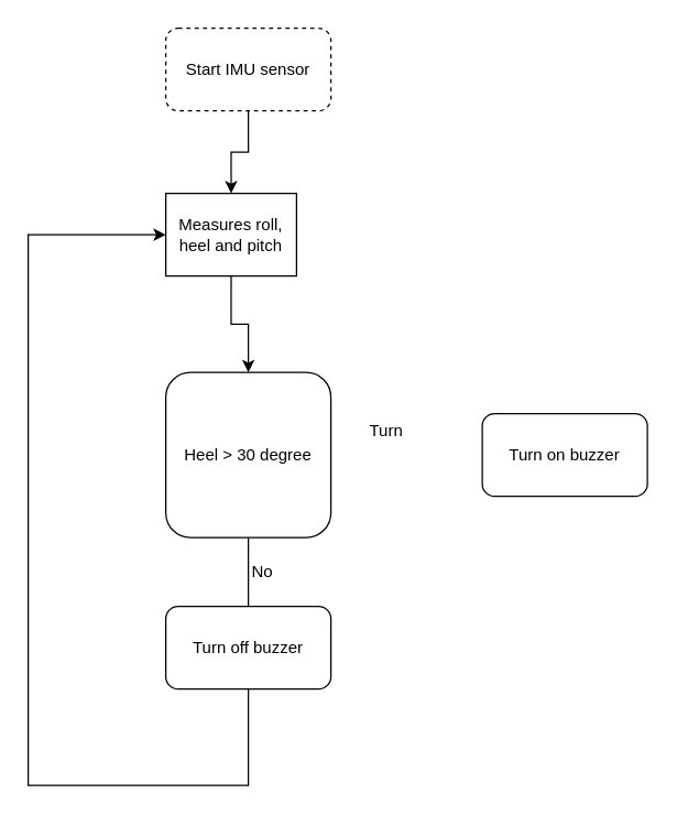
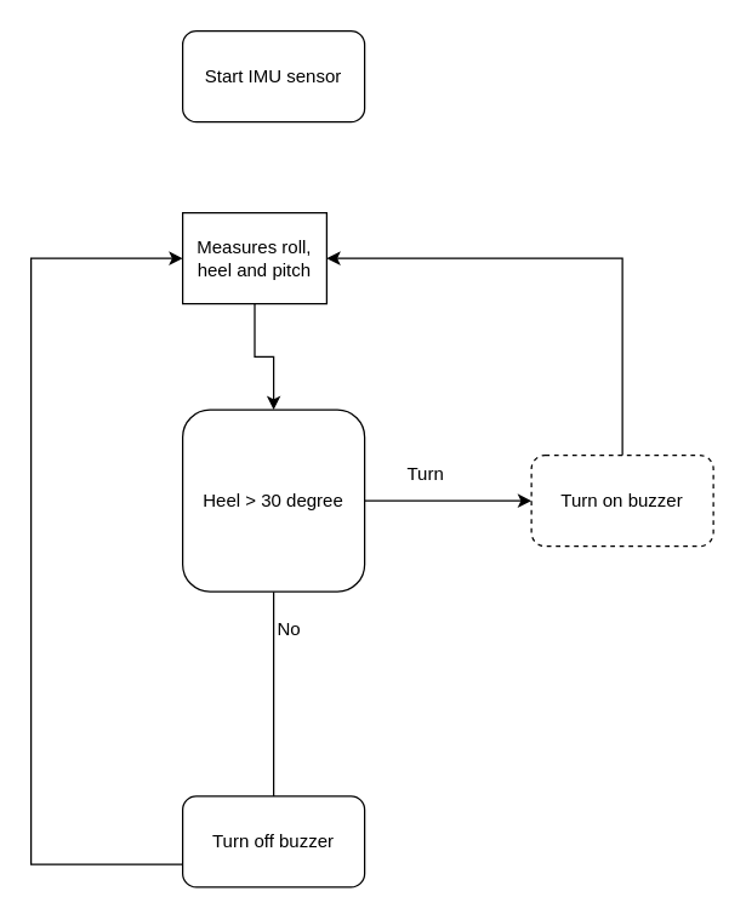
  <mxCell id="0" />
  <mxCell id="1" parent="0" />
- <mxCell id="2" style="edgeStyle=orthogonalEdgeStyle;rounded=0;orthogonalLoop=1;jettySize=auto;html=1;exitX=0.5;exitY=1;exitDx=0;exitDy=0;entryX=0.5;entryY=0;entryDx=0;entryDy=0;" parent="1" source="3" target="8" edge="1"><mxGeometry relative="1" as="geometry" /></mxCell>
- <mxCell id="3" value="Start IMU sensor" style="rounded=1;whiteSpace=wrap;html=1;dashed=1;" parent="1" vertex="1"><mxGeometry x="120" y="20" width="120" height="60" as="geometry" /></mxCell>
+ <mxCell id="3" value="Start IMU sensor" style="rounded=1;whiteSpace=wrap;html=1;" parent="1" vertex="1"><mxGeometry x="120" y="20" width="120" height="60" as="geometry" /></mxCell>
+ <mxCell id="4" style="edgeStyle=orthogonalEdgeStyle;rounded=0;orthogonalLoop=1;jettySize=auto;html=1;exitX=1;exitY=0.5;exitDx=0;exitDy=0;entryX=0;entryY=0.5;entryDx=0;entryDy=0;" parent="1" source="6" target="10" edge="1"><mxGeometry relative="1" as="geometry" /></mxCell>
  <mxCell id="5" style="edgeStyle=orthogonalEdgeStyle;rounded=0;orthogonalLoop=1;jettySize=auto;html=1;exitX=0.5;exitY=1;exitDx=0;exitDy=0;entryX=0;entryY=0.5;entryDx=0;entryDy=0;" parent="1" source="6" target="8" edge="1"><mxGeometry relative="1" as="geometry"><Array as="points"><mxPoint x="180" y="570" /><mxPoint x="20" y="570" /><mxPoint x="20" y="170" /></Array></mxGeometry></mxCell>
  <mxCell id="6" value="Heel &amp;gt; 30 degree" style="whiteSpace=wrap;html=1;rounded=1;" parent="1" vertex="1"><mxGeometry x="120" y="270" width="120" height="120" as="geometry" /></mxCell>
  <mxCell id="7" style="edgeStyle=orthogonalEdgeStyle;rounded=0;orthogonalLoop=1;jettySize=auto;html=1;exitX=0.5;exitY=1;exitDx=0;exitDy=0;entryX=0.5;entryY=0;entryDx=0;entryDy=0;" parent="1" source="8" target="6" edge="1"><mxGeometry relative="1" as="geometry" /></mxCell>
  <mxCell id="8" value="Measures roll, heel and pitch" style="rounded=0;whiteSpace=wrap;html=1;" parent="1" vertex="1"><mxGeometry x="120" y="140" width="95" height="60" as="geometry" /></mxCell>
- <mxCell id="10" value="Turn on buzzer" style="rounded=1;whiteSpace=wrap;html=1;" parent="1" vertex="1"><mxGeometry x="350" y="300" width="120" height="60" as="geometry" /></mxCell>
+ <mxCell id="9" style="edgeStyle=orthogonalEdgeStyle;rounded=0;orthogonalLoop=1;jettySize=auto;html=1;exitX=0.5;exitY=0;exitDx=0;exitDy=0;entryX=1;entryY=0.5;entryDx=0;entryDy=0;" edge="1" parent="1" source="10" target="8"><mxGeometry relative="1" as="geometry" /></mxCell>
+ <mxCell id="10" value="Turn on buzzer" style="rounded=1;whiteSpace=wrap;html=1;dashed=1;" parent="1" vertex="1"><mxGeometry x="350" y="300" width="120" height="60" as="geometry" /></mxCell>
  <mxCell id="11" value="Turn" style="text;html=1;align=center;verticalAlign=middle;resizable=0;points=[];autosize=1;strokeColor=none;fillColor=none;" parent="1" vertex="1"><mxGeometry x="260" y="298" width="40" height="30" as="geometry" /></mxCell>
  <mxCell id="12" value="No" style="text;html=1;align=center;verticalAlign=middle;resizable=0;points=[];autosize=1;strokeColor=none;fillColor=none;" parent="1" vertex="1"><mxGeometry x="170" y="400" width="40" height="30" as="geometry" /></mxCell>
- <mxCell id="13" value="Turn off buzzer" style="rounded=1;whiteSpace=wrap;html=1;" vertex="1" parent="1"><mxGeometry x="120" y="440" width="120" height="60" as="geometry" /></mxCell>
+ <mxCell id="13" value="Turn off buzzer" style="rounded=1;whiteSpace=wrap;html=1;" vertex="1" parent="1"><mxGeometry x="120" y="525" width="120" height="60" as="geometry" /></mxCell>
